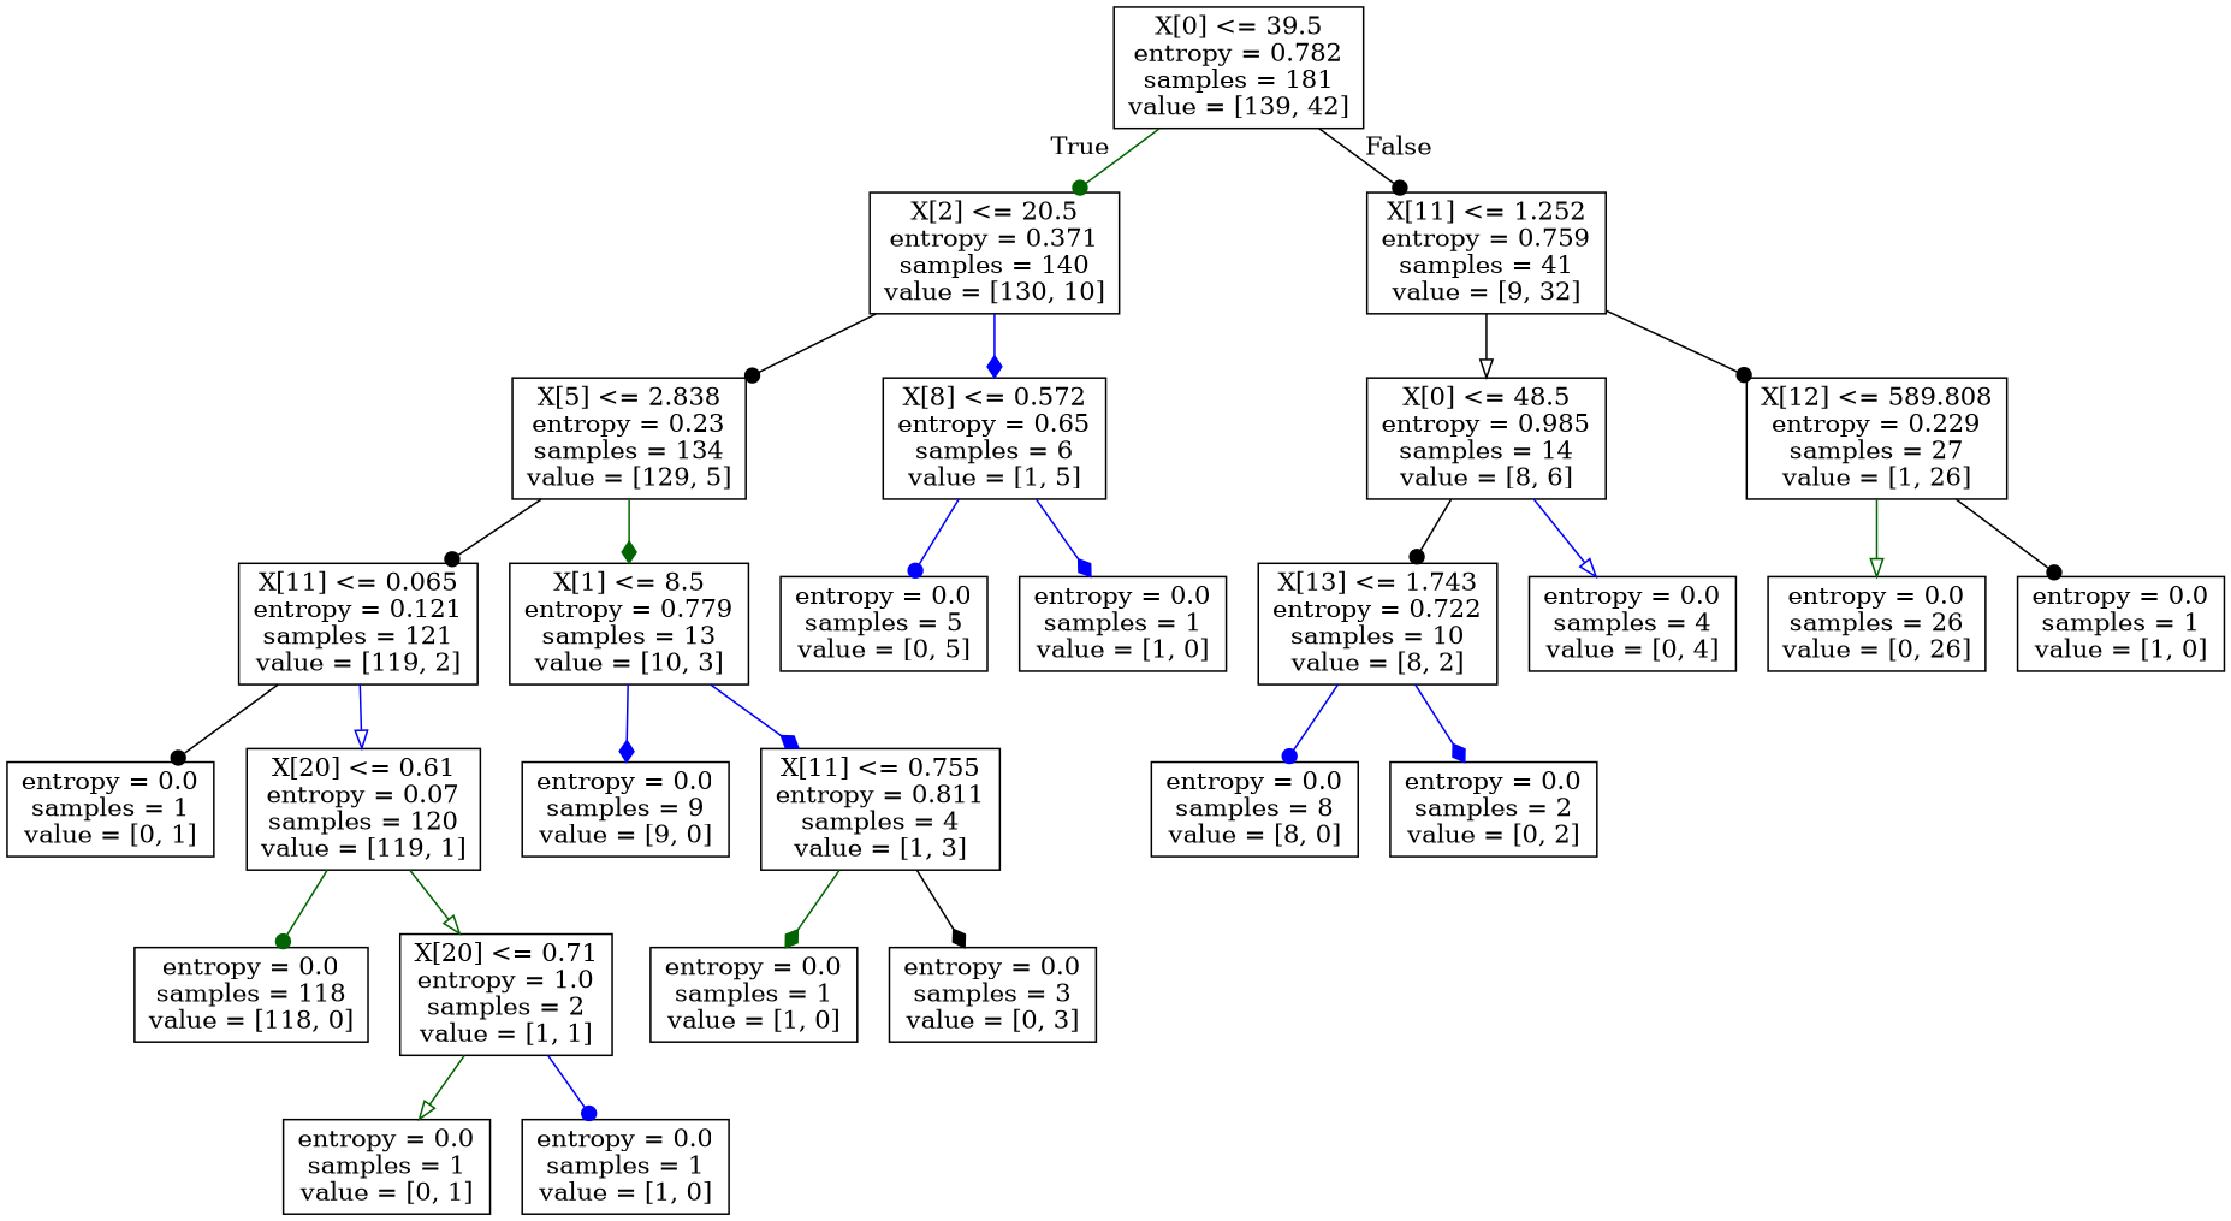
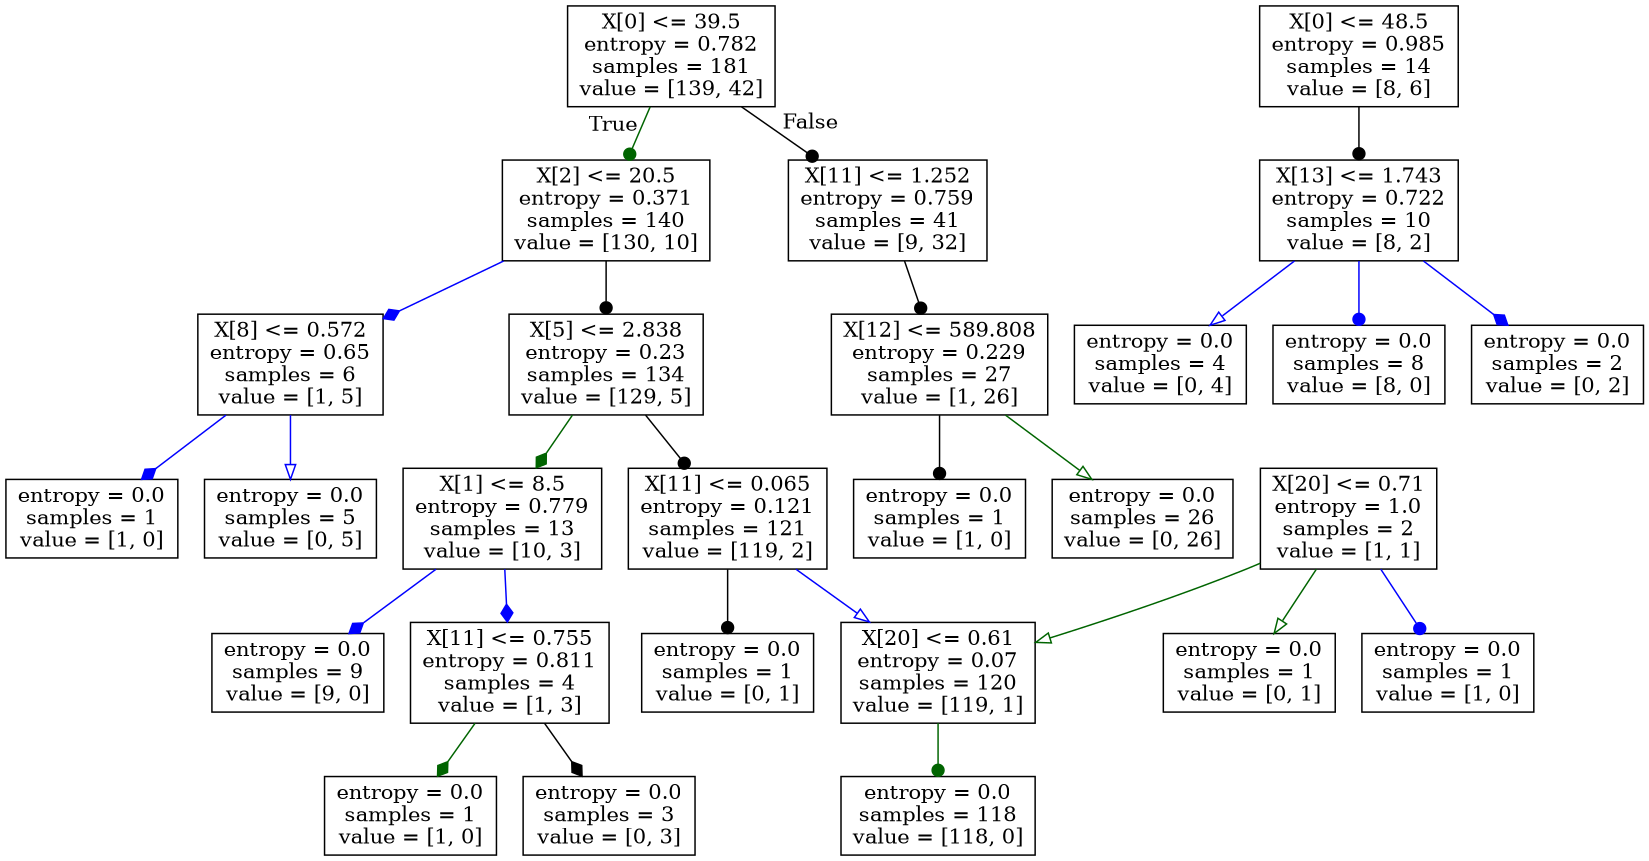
  digraph {
    node [shape=box]
    edge [arrowhead=dot color=blue]
    n1 [label="X[0] <= 39.5\nentropy = 0.782\nsamples = 181\nvalue = [139, 42]"]
    n2 [label="X[2] <= 20.5\nentropy = 0.371\nsamples = 140\nvalue = [130, 10]"]
    n3 [label="X[11] <= 1.252\nentropy = 0.759\nsamples = 41\nvalue = [9, 32]"]
    n4 [label="X[5] <= 2.838\nentropy = 0.23\nsamples = 134\nvalue = [129, 5]"]
    n5 [label="X[8] <= 0.572\nentropy = 0.65\nsamples = 6\nvalue = [1, 5]"]
    n6 [label="X[0] <= 48.5\nentropy = 0.985\nsamples = 14\nvalue = [8, 6]"]
    n7 [label="X[12] <= 589.808\nentropy = 0.229\nsamples = 27\nvalue = [1, 26]"]
    n8 [label="X[11] <= 0.065\nentropy = 0.121\nsamples = 121\nvalue = [119, 2]"]
    n9 [label="X[1] <= 8.5\nentropy = 0.779\nsamples = 13\nvalue = [10, 3]"]
    n10 [label="entropy = 0.0\nsamples = 5\nvalue = [0, 5]"]
    n11 [label="entropy = 0.0\nsamples = 1\nvalue = [1, 0]"]
    n12 [label="entropy = 0.0\nsamples = 1\nvalue = [0, 1]"]
    n13 [label="X[20] <= 0.61\nentropy = 0.07\nsamples = 120\nvalue = [119, 1]"]
    n14 [label="entropy = 0.0\nsamples = 9\nvalue = [9, 0]"]
    n15 [label="X[11] <= 0.755\nentropy = 0.811\nsamples = 4\nvalue = [1, 3]"]
    n16 [label="entropy = 0.0\nsamples = 118\nvalue = [118, 0]"]
    n17 [label="X[20] <= 0.71\nentropy = 1.0\nsamples = 2\nvalue = [1, 1]"]
    n18 [label="entropy = 0.0\nsamples = 1\nvalue = [0, 1]"]
    n19 [label="entropy = 0.0\nsamples = 1\nvalue = [1, 0]"]
    n20 [label="entropy = 0.0\nsamples = 1\nvalue = [1, 0]"]
    n21 [label="entropy = 0.0\nsamples = 3\nvalue = [0, 3]"]
    n22 [label="X[13] <= 1.743\nentropy = 0.722\nsamples = 10\nvalue = [8, 2]"]
    n23 [label="entropy = 0.0\nsamples = 4\nvalue = [0, 4]"]
    n24 [label="entropy = 0.0\nsamples = 26\nvalue = [0, 26]"]
    n25 [label="entropy = 0.0\nsamples = 1\nvalue = [1, 0]"]
    n26 [label="entropy = 0.0\nsamples = 8\nvalue = [8, 0]"]
    n27 [label="entropy = 0.0\nsamples = 2\nvalue = [0, 2]"]
    n1 -> n2 [color=darkgreen headlabel=True labelangle=45 labeldistance=2.5]
    n1 -> n3 [color=black headlabel=False labelangle=-45 labeldistance=2.5]
    n2 -> n4 [color=black]
    n2 -> n5 [arrowhead=diamond]
-   n3 -> n6 [arrowhead=onormal color=black]
    n3 -> n7 [color=black]
    n4 -> n8 [color=black]
    n4 -> n9 [arrowhead=diamond color=darkgreen]
-   n5 -> n10
+   n5 -> n10 [arrowhead=onormal]
    n5 -> n11 [arrowhead=diamond]
    n6 -> n22 [color=black]
-   n6 -> n23 [arrowhead=onormal]
+   n22 -> n23 [arrowhead=onormal]
    n7 -> n24 [arrowhead=onormal color=darkgreen]
    n7 -> n25 [color=black]
    n8 -> n12 [color=black]
    n8 -> n13 [arrowhead=onormal]
    n9 -> n14 [arrowhead=diamond]
    n9 -> n15 [arrowhead=diamond]
    n13 -> n16 [color=darkgreen]
-   n13 -> n17 [arrowhead=onormal color=darkgreen]
+   n17 -> n13 [arrowhead=onormal color=darkgreen]
    n15 -> n20 [arrowhead=diamond color=darkgreen]
    n15 -> n21 [arrowhead=diamond color=black]
    n17 -> n18 [arrowhead=onormal color=darkgreen]
    n17 -> n19
    n22 -> n26
    n22 -> n27 [arrowhead=diamond]
  }
